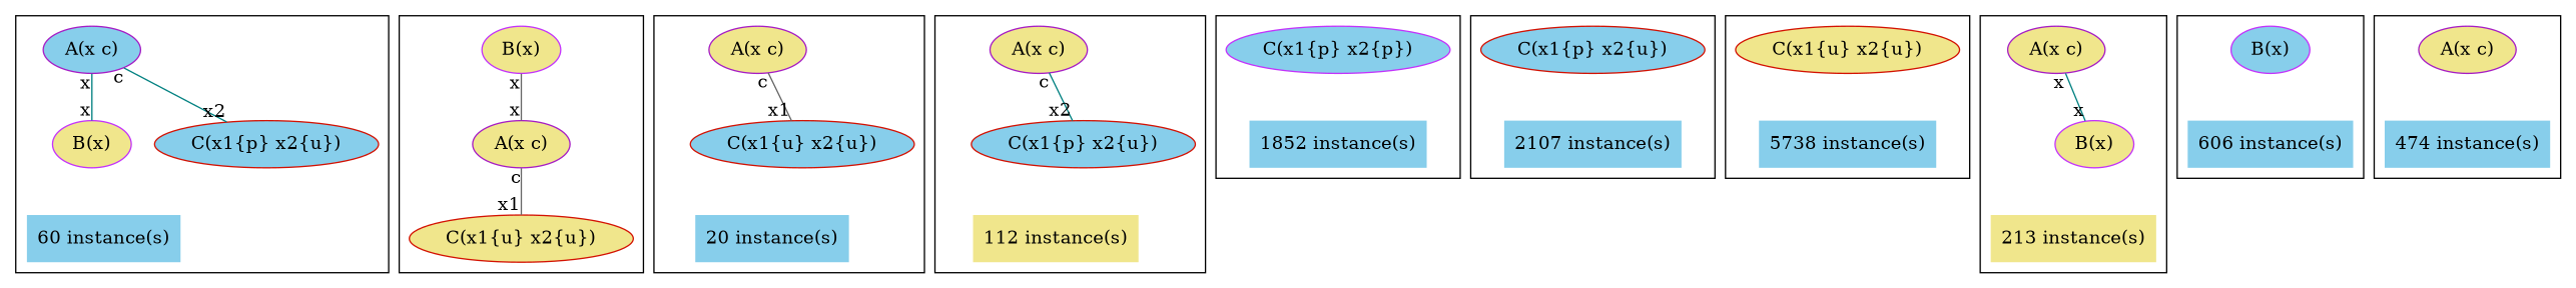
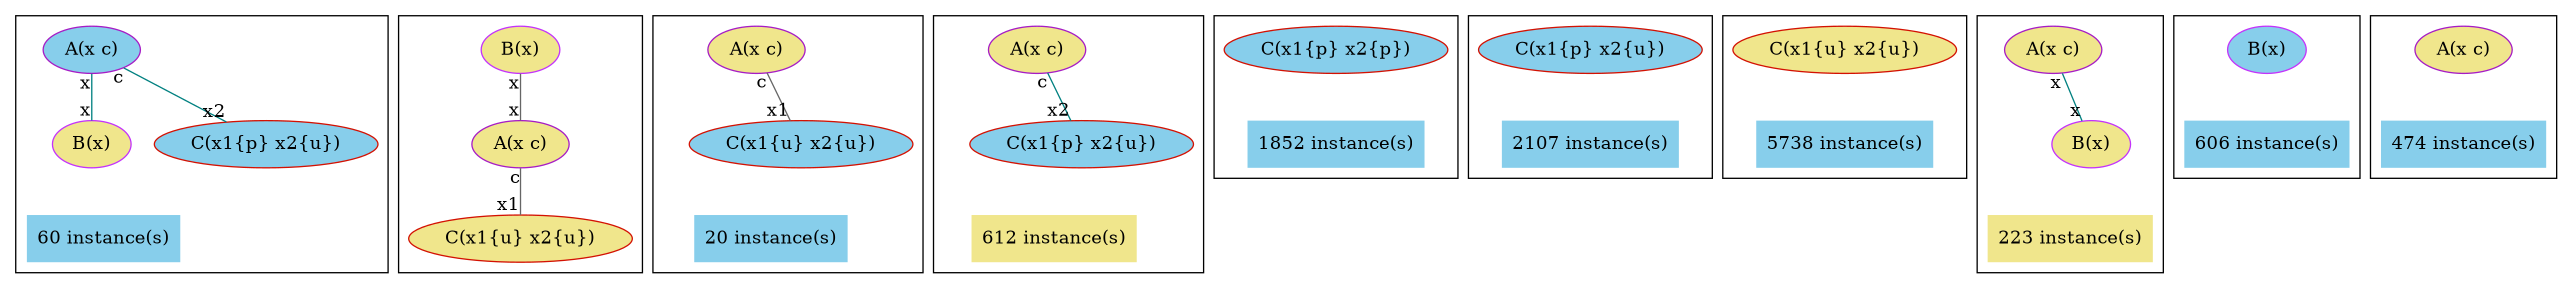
  digraph {
    node [fillcolor=skyblue style=filled]
    edge [style=invis]
    n1 [label="60 instance(s)" shape=none]
    n2 [color="#a61cc5" label="A(x c)"]
    n3 [color="#c333fb" fillcolor=khaki label="B(x)"]
    n4 [color="#d3112" label="C(x1{p} x2{u})"]
    n5 [color="#c333fb" fillcolor=khaki label="B(x)"]
    n6 [color="#a61cc5" fillcolor=khaki label="A(x c)"]
    n7 [color="#d3112" fillcolor=khaki label="C(x1{u} x2{u})"]
    n8 [label="20 instance(s)" shape=none]
    n9 [color="#a61cc5" fillcolor=khaki label="A(x c)"]
    n10 [color="#d3112" label="C(x1{u} x2{u})"]
-   n11 [fillcolor=khaki label="112 instance(s)" shape=none]
+   n11 [fillcolor=khaki label="612 instance(s)" shape=none]
    n12 [color="#a61cc5" fillcolor=khaki label="A(x c)"]
    n13 [color="#d3112" label="C(x1{p} x2{u})"]
    n14 [label="1852 instance(s)" shape=none]
-   n15 [color="#c333fb" label="C(x1{p} x2{p})"]
+   n15 [color="#d3112" label="C(x1{p} x2{p})"]
    n16 [label="2107 instance(s)" shape=none]
    n17 [color="#d3112" label="C(x1{p} x2{u})"]
    n18 [label="5738 instance(s)" shape=none]
    n19 [color="#d3112" fillcolor=khaki label="C(x1{u} x2{u})"]
-   n20 [fillcolor=khaki label="213 instance(s)" shape=none]
+   n20 [fillcolor=khaki label="223 instance(s)" shape=none]
    n21 [color="#a61cc5" fillcolor=khaki label="A(x c)"]
    n22 [color="#c333fb" fillcolor=khaki label="B(x)"]
    n23 [label="606 instance(s)" shape=none]
    n24 [color="#c333fb" label="B(x)"]
    n25 [label="474 instance(s)" shape=none]
    n26 [color="#a61cc5" fillcolor=khaki label="A(x c)"]
    subgraph cluster_1 {
      n1
      n2
      n3
      n4
    }
    subgraph cluster_2 {
      n5
      n6
      n7
    }
    subgraph cluster_3 {
      n8
      n9
      n10
    }
    subgraph cluster_4 {
      n11
      n12
      n13
    }
    subgraph cluster_5 {
      n14
      n15
    }
    subgraph cluster_6 {
      n16
      n17
    }
    subgraph cluster_7 {
      n18
      n19
    }
    subgraph cluster_8 {
      n20
      n21
      n22
    }
    subgraph cluster_9 {
      n23
      n24
    }
    subgraph cluster_10 {
      n25
      n26
    }
    n2 -> n1
    n2 -> n3 [color=teal dir=none headlabel=x taillabel=x style=""]
    n2 -> n4 [color=teal dir=none headlabel=x2 taillabel=c style=""]
    n3 -> n1
    n4 -> n1
    n5 -> n6 [color=gray40 dir=none headlabel=x taillabel=x style=""]
    n6 -> n7 [color=gray40 dir=none headlabel=x1 taillabel=c style=""]
    n9 -> n8
    n9 -> n10 [color=gray40 dir=none headlabel=x1 taillabel=c style=""]
    n10 -> n8
    n12 -> n11
    n12 -> n13 [color=teal dir=none headlabel=x2 taillabel=c style=""]
    n13 -> n11
    n15 -> n14
    n17 -> n16
    n19 -> n18
    n21 -> n20
    n21 -> n22 [color=teal dir=none headlabel=x taillabel=x style=""]
    n22 -> n20
    n24 -> n23
    n26 -> n25
  }
